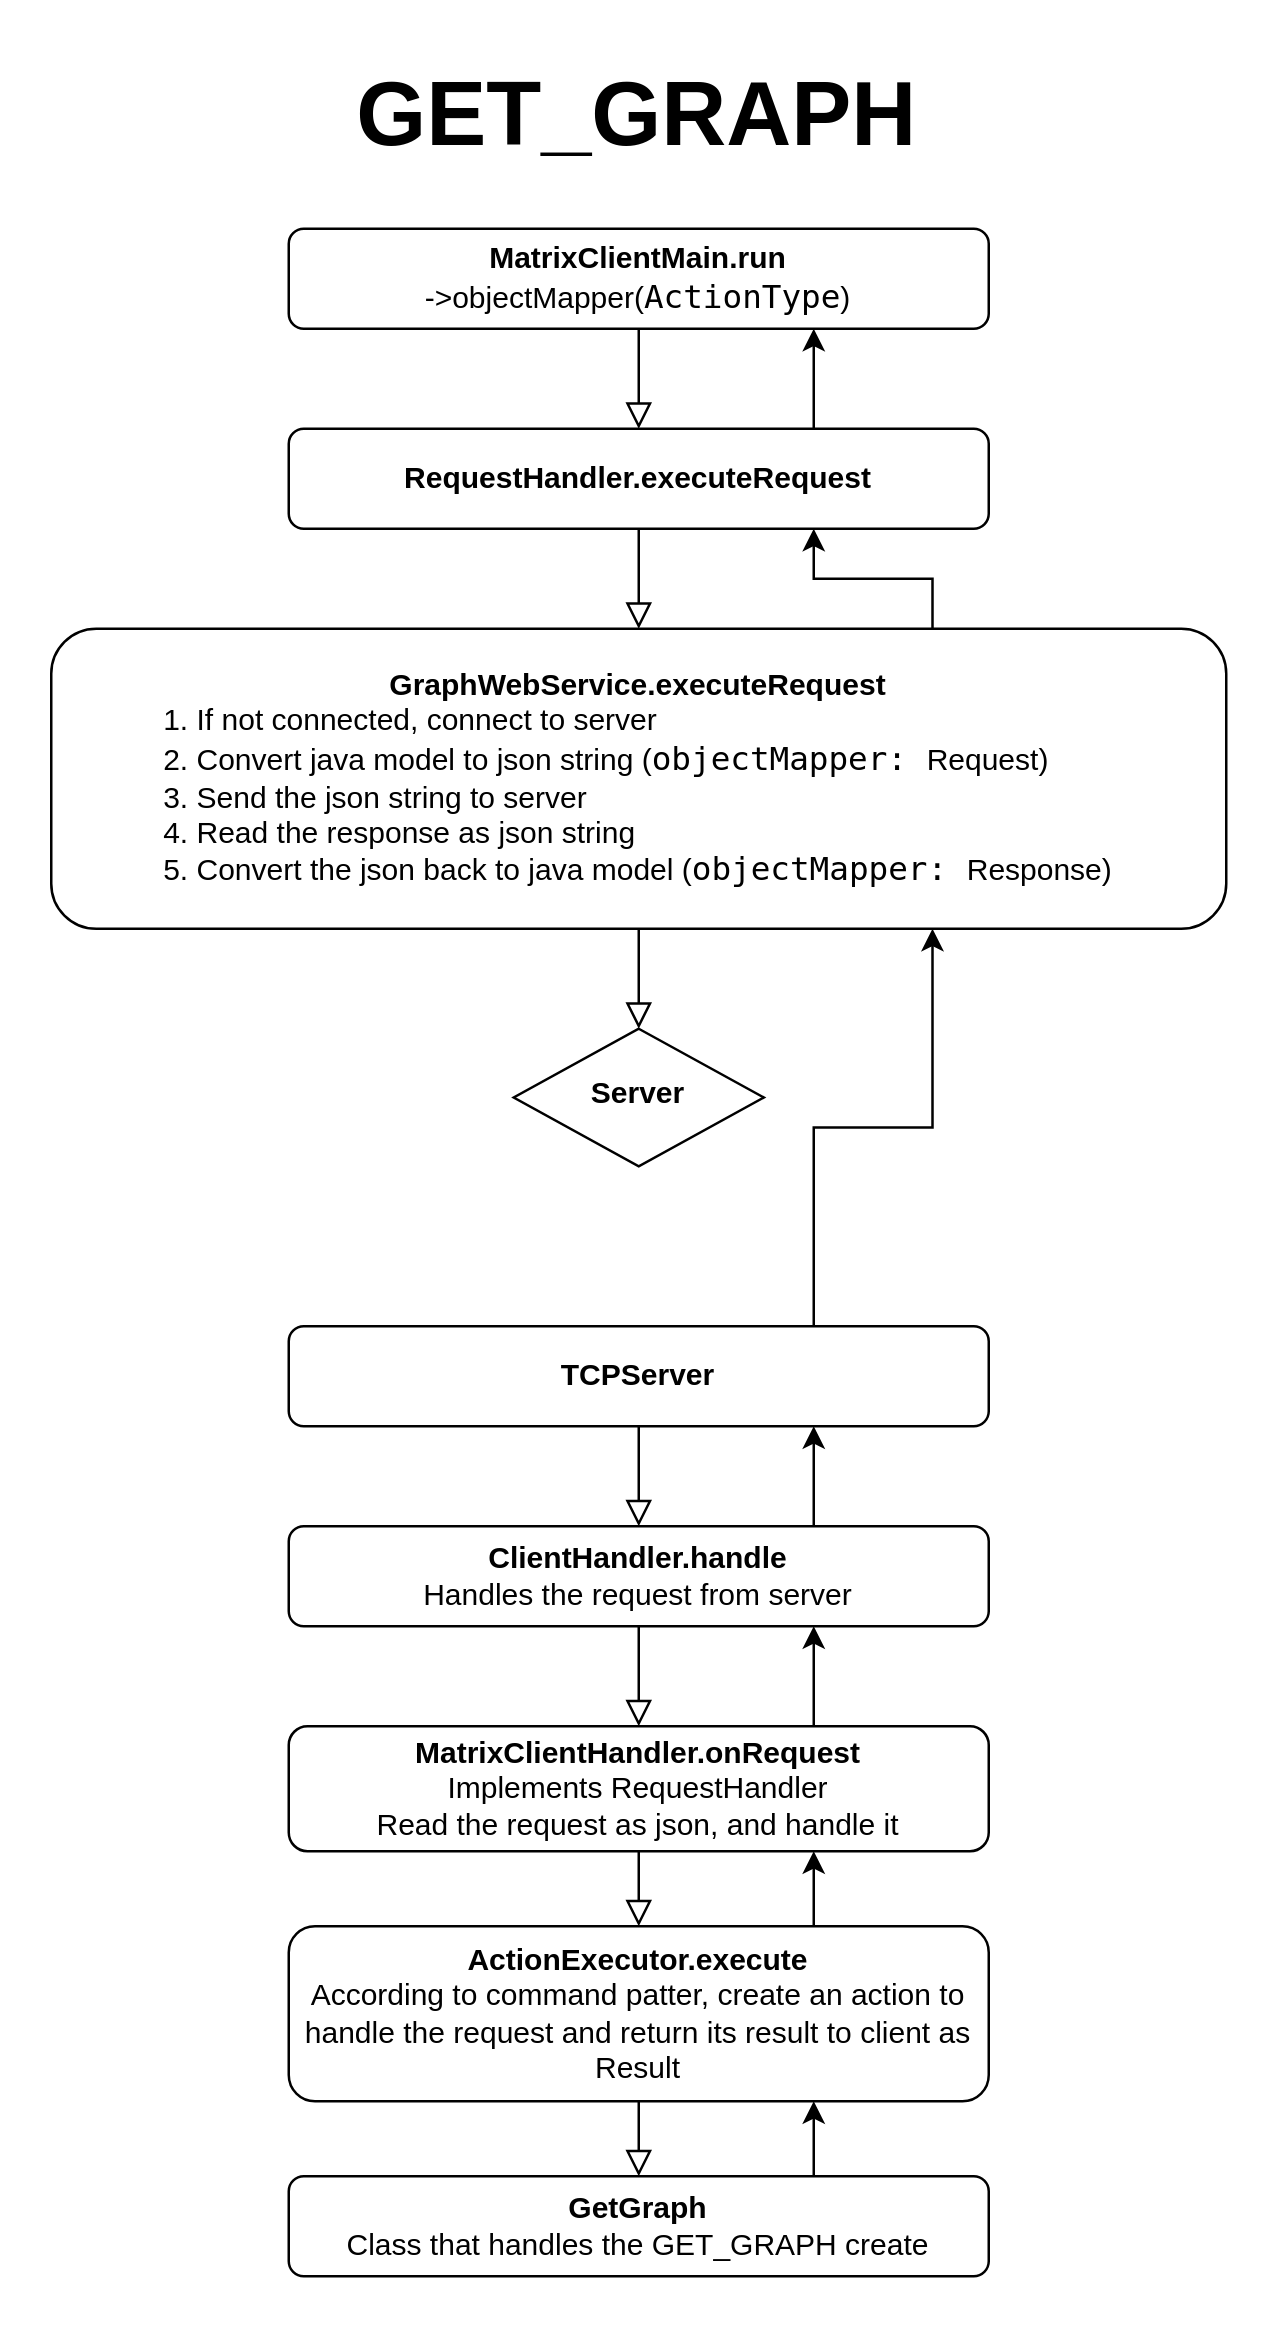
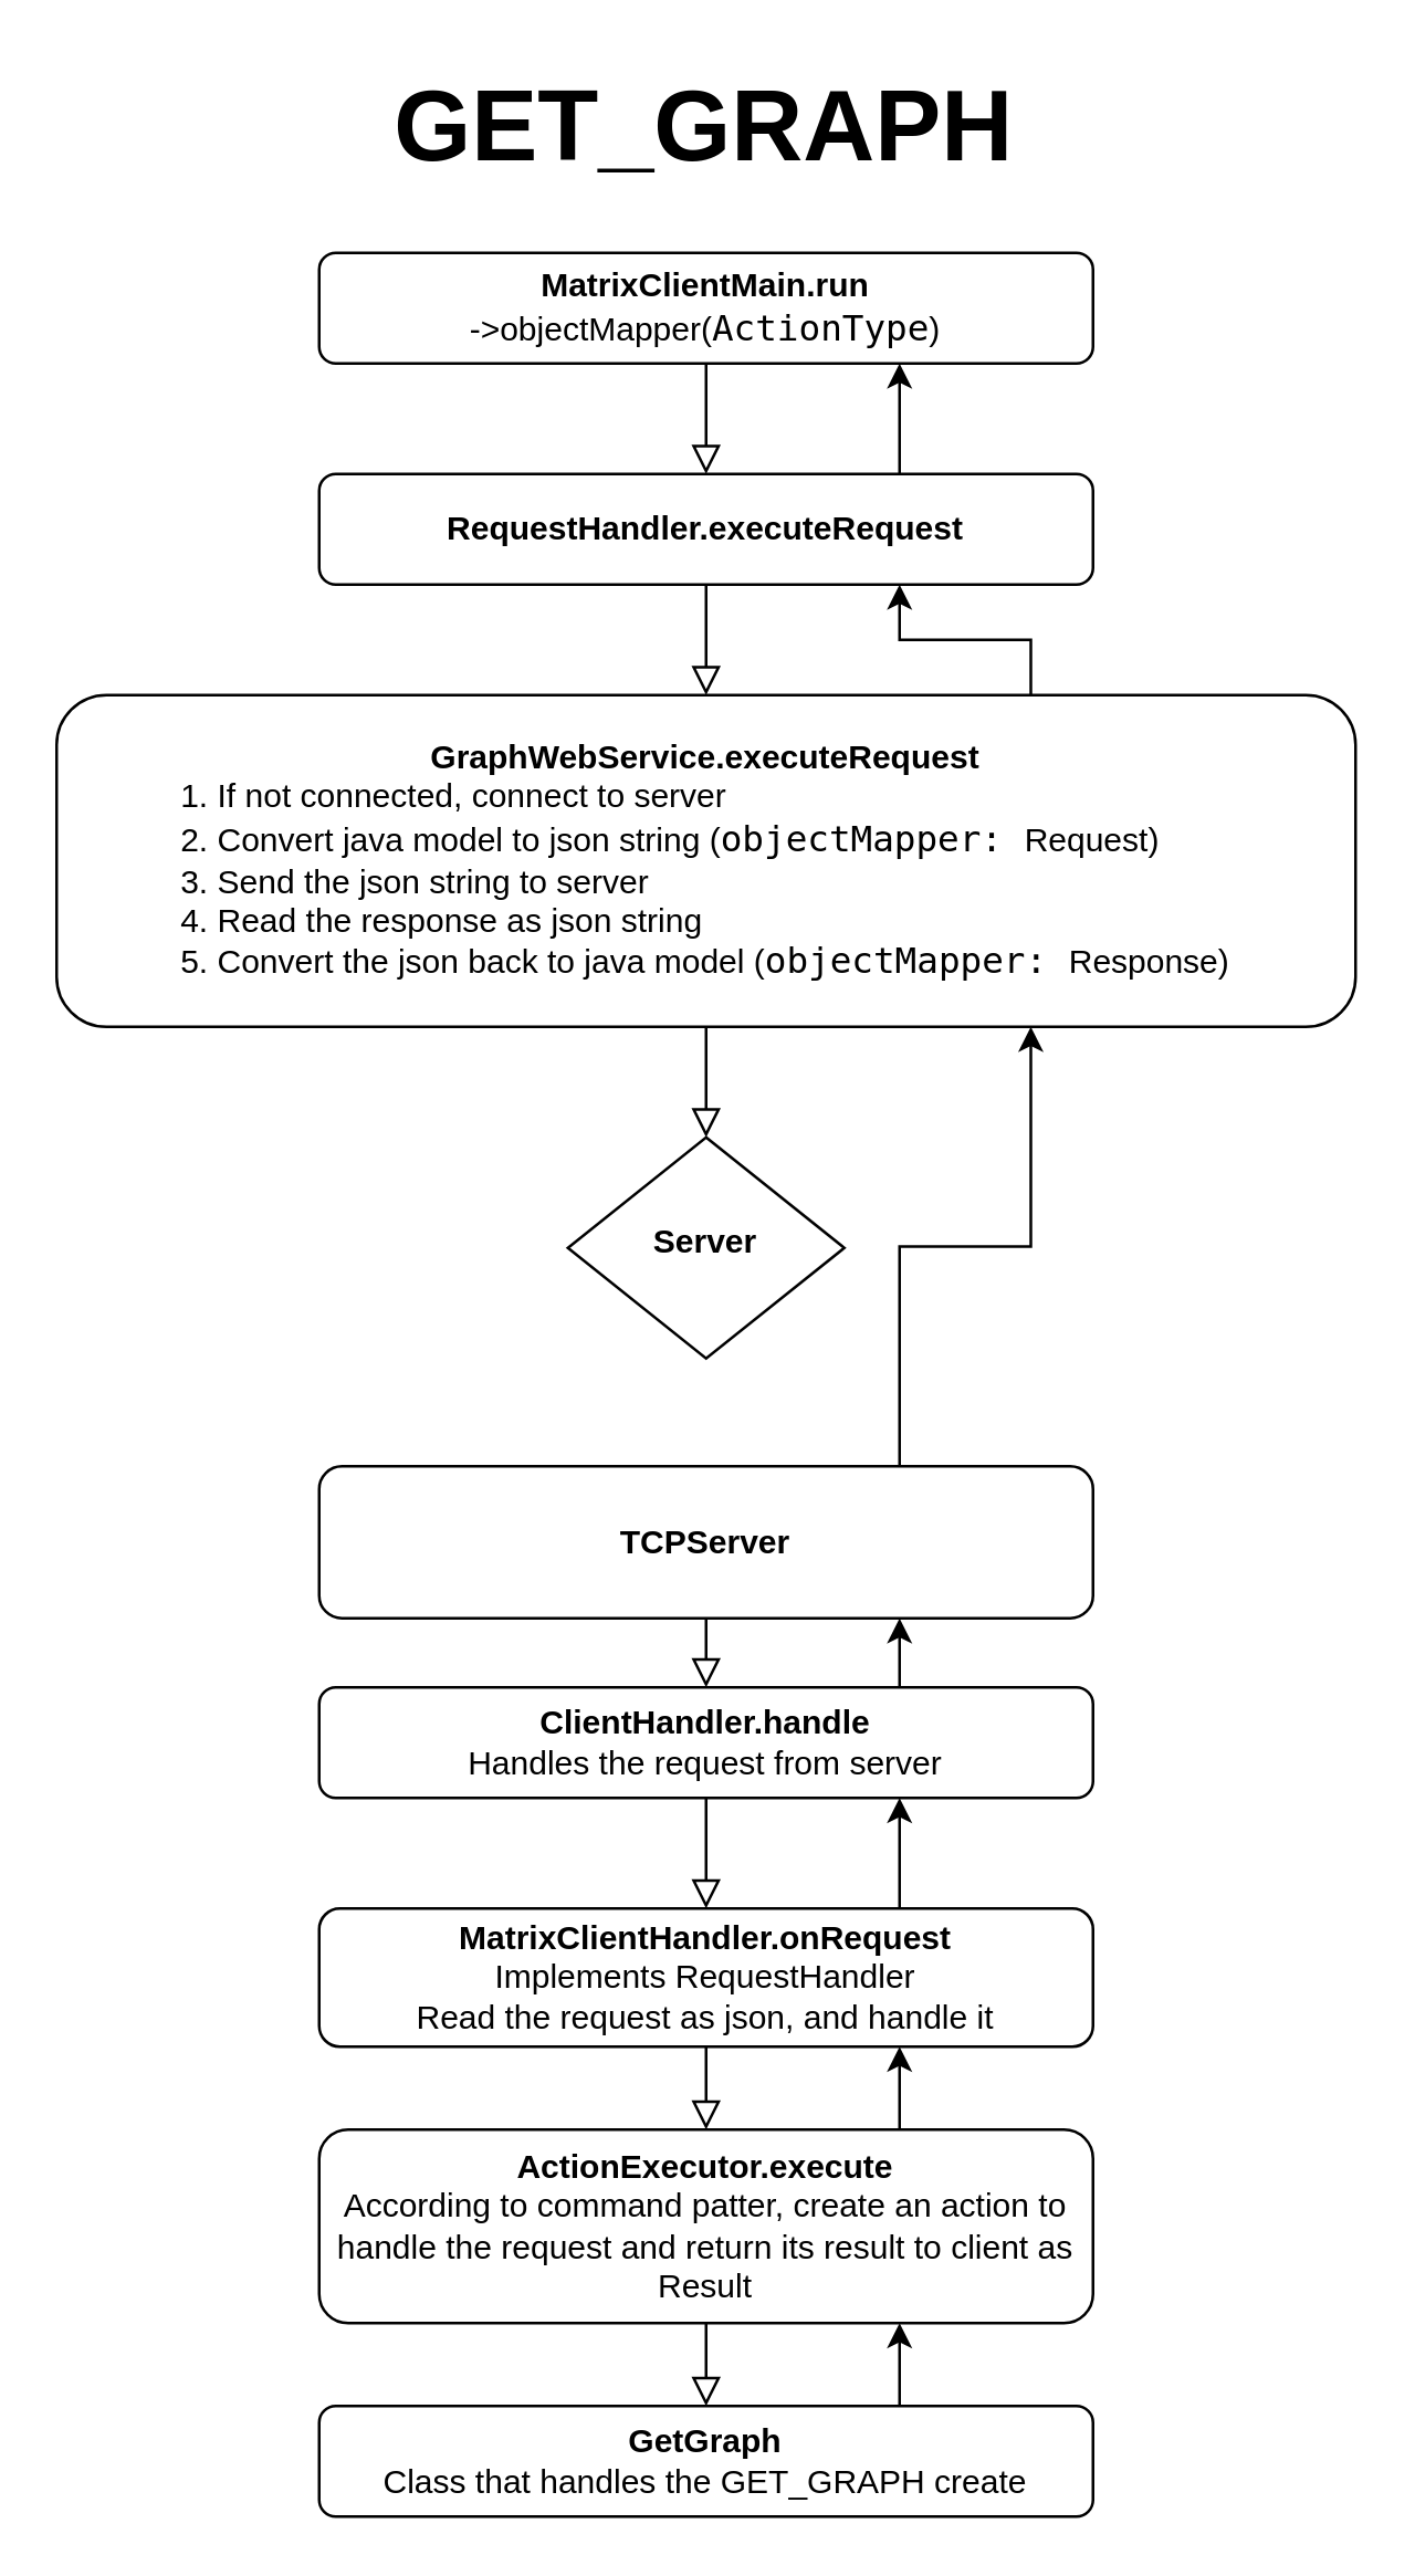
  <mxCell id="0" />
  <mxCell id="1" parent="0" />
  <mxCell id="2" value="" style="rounded=0;html=1;jettySize=auto;orthogonalLoop=1;fontSize=11;endArrow=block;endFill=0;endSize=8;strokeWidth=1;shadow=0;labelBackgroundColor=none;edgeStyle=orthogonalEdgeStyle;entryX=0.5;entryY=0;entryDx=0;entryDy=0;" parent="1" source="3" target="5" edge="1"><mxGeometry relative="1" as="geometry"><mxPoint x="175" y="181" as="targetPoint" /></mxGeometry></mxCell>
  <mxCell id="3" value="&lt;b&gt;MatrixClientMain.run&lt;br&gt;&lt;/b&gt;-&amp;gt;objectMapper(&lt;span style=&quot;font-family: &amp;#34;jetbrains mono&amp;#34; , monospace ; font-size: 9.8pt&quot;&gt;ActionType&lt;/span&gt;&lt;span&gt;)&lt;/span&gt;" style="rounded=1;whiteSpace=wrap;html=1;fontSize=12;glass=0;strokeWidth=1;shadow=0;" parent="1" vertex="1"><mxGeometry x="115" y="91" width="280" height="40" as="geometry" /></mxCell>
  <mxCell id="4" style="edgeStyle=orthogonalEdgeStyle;rounded=0;orthogonalLoop=1;jettySize=auto;html=1;exitX=0.75;exitY=0;exitDx=0;exitDy=0;entryX=0.75;entryY=1;entryDx=0;entryDy=0;" edge="1" parent="1" source="5" target="3"><mxGeometry relative="1" as="geometry" /></mxCell>
  <mxCell id="5" value="&lt;b&gt;RequestHandler.executeRequest&lt;/b&gt;" style="rounded=1;whiteSpace=wrap;html=1;fontSize=12;glass=0;strokeWidth=1;shadow=0;" parent="1" vertex="1"><mxGeometry x="115" y="171" width="280" height="40" as="geometry" /></mxCell>
- <mxCell id="6" value="&lt;b&gt;Server&lt;/b&gt;" style="rhombus;whiteSpace=wrap;html=1;shadow=0;fontFamily=Helvetica;fontSize=12;align=center;strokeWidth=1;spacing=6;spacingTop=-4;" parent="1" vertex="1"><mxGeometry x="205" y="411" width="100" height="55" as="geometry" /></mxCell>
+ <mxCell id="6" value="&lt;b&gt;Server&lt;/b&gt;" style="rhombus;whiteSpace=wrap;html=1;shadow=0;fontFamily=Helvetica;fontSize=12;align=center;strokeWidth=1;spacing=6;spacingTop=-4;" parent="1" vertex="1"><mxGeometry x="205" y="411" width="100" height="80" as="geometry" /></mxCell>
  <mxCell id="7" value="" style="rounded=0;html=1;jettySize=auto;orthogonalLoop=1;fontSize=11;endArrow=block;endFill=0;endSize=8;strokeWidth=1;shadow=0;labelBackgroundColor=none;edgeStyle=orthogonalEdgeStyle;entryX=0.5;entryY=0;entryDx=0;entryDy=0;exitX=0.5;exitY=1;exitDx=0;exitDy=0;" edge="1" parent="1" target="9" source="5"><mxGeometry relative="1" as="geometry"><mxPoint x="245" y="141" as="sourcePoint" /><mxPoint x="165" y="191" as="targetPoint" /></mxGeometry></mxCell>
  <mxCell id="8" style="edgeStyle=orthogonalEdgeStyle;rounded=0;orthogonalLoop=1;jettySize=auto;html=1;exitX=0.75;exitY=0;exitDx=0;exitDy=0;entryX=0.75;entryY=1;entryDx=0;entryDy=0;" edge="1" parent="1" source="9" target="5"><mxGeometry relative="1" as="geometry" /></mxCell>
  <mxCell id="9" value="&lt;b&gt;GraphWebService.executeRequest&lt;br&gt;&lt;div style=&quot;text-align: left&quot;&gt;&lt;span style=&quot;font-weight: normal&quot;&gt;1. If not connected, connect to server&lt;/span&gt;&lt;/div&gt;&lt;/b&gt;&lt;div style=&quot;text-align: left&quot;&gt;&lt;span&gt;2. Convert java model to json string (&lt;/span&gt;&lt;span style=&quot;font-family: &amp;#34;jetbrains mono&amp;#34; , monospace ; font-size: 9.8pt&quot;&gt;objectMapper:&amp;nbsp;&lt;/span&gt;&lt;span&gt;Request)&lt;/span&gt;&lt;/div&gt;&lt;div style=&quot;text-align: left&quot;&gt;&lt;span&gt;3. Send the json string to server&lt;/span&gt;&lt;/div&gt;&lt;div style=&quot;text-align: left&quot;&gt;&lt;span&gt;4. Read the response as json string&lt;/span&gt;&lt;/div&gt;&lt;div style=&quot;text-align: left&quot;&gt;&lt;span&gt;5. Convert the json back to java model (&lt;/span&gt;&lt;span style=&quot;font-family: &amp;#34;jetbrains mono&amp;#34; , monospace ; font-size: 9.8pt&quot;&gt;objectMapper:&amp;nbsp;&lt;/span&gt;&lt;span&gt;Response)&lt;/span&gt;&lt;/div&gt;" style="rounded=1;whiteSpace=wrap;html=1;fontSize=12;glass=0;strokeWidth=1;shadow=0;" vertex="1" parent="1"><mxGeometry x="20" y="251" width="470" height="120" as="geometry" /></mxCell>
  <mxCell id="10" value="" style="rounded=0;html=1;jettySize=auto;orthogonalLoop=1;fontSize=11;endArrow=block;endFill=0;endSize=8;strokeWidth=1;shadow=0;labelBackgroundColor=none;edgeStyle=orthogonalEdgeStyle;entryX=0.5;entryY=0;entryDx=0;entryDy=0;exitX=0.5;exitY=1;exitDx=0;exitDy=0;" edge="1" parent="1" source="9" target="6"><mxGeometry relative="1" as="geometry"><mxPoint x="265" y="221" as="sourcePoint" /><mxPoint x="265" y="261" as="targetPoint" /></mxGeometry></mxCell>
  <mxCell id="11" value="&lt;b&gt;&lt;font style=&quot;font-size: 36px&quot;&gt;GET_GRAPH&lt;/font&gt;&lt;/b&gt;" style="text;html=1;strokeColor=none;fillColor=none;align=center;verticalAlign=middle;whiteSpace=wrap;rounded=0;" vertex="1" parent="1"><mxGeometry x="134" y="20" width="241" height="50" as="geometry" /></mxCell>
  <mxCell id="12" style="edgeStyle=orthogonalEdgeStyle;rounded=0;orthogonalLoop=1;jettySize=auto;html=1;exitX=0.75;exitY=0;exitDx=0;exitDy=0;entryX=0.75;entryY=1;entryDx=0;entryDy=0;" edge="1" parent="1" source="13" target="9"><mxGeometry relative="1" as="geometry" /></mxCell>
- <mxCell id="13" value="&lt;b&gt;TCPServer&lt;/b&gt;" style="rounded=1;whiteSpace=wrap;html=1;fontSize=12;glass=0;strokeWidth=1;shadow=0;" vertex="1" parent="1"><mxGeometry x="115" y="530" width="280" height="40" as="geometry" /></mxCell>
+ <mxCell id="13" value="&lt;b&gt;TCPServer&lt;/b&gt;" style="rounded=1;whiteSpace=wrap;html=1;fontSize=12;glass=0;strokeWidth=1;shadow=0;" vertex="1" parent="1"><mxGeometry x="115" y="530" width="280" height="55" as="geometry" /></mxCell>
  <mxCell id="14" style="edgeStyle=orthogonalEdgeStyle;rounded=0;orthogonalLoop=1;jettySize=auto;html=1;exitX=0.75;exitY=0;exitDx=0;exitDy=0;entryX=0.75;entryY=1;entryDx=0;entryDy=0;" edge="1" parent="1" source="15" target="13"><mxGeometry relative="1" as="geometry" /></mxCell>
  <mxCell id="15" value="&lt;b&gt;ClientHandler.handle&lt;/b&gt;&lt;br&gt;Handles the request from server" style="rounded=1;whiteSpace=wrap;html=1;fontSize=12;glass=0;strokeWidth=1;shadow=0;" vertex="1" parent="1"><mxGeometry x="115" y="610" width="280" height="40" as="geometry" /></mxCell>
  <mxCell id="16" style="edgeStyle=orthogonalEdgeStyle;rounded=0;orthogonalLoop=1;jettySize=auto;html=1;exitX=0.75;exitY=0;exitDx=0;exitDy=0;entryX=0.75;entryY=1;entryDx=0;entryDy=0;" edge="1" parent="1" source="17" target="15"><mxGeometry relative="1" as="geometry" /></mxCell>
  <mxCell id="17" value="&lt;b&gt;MatrixClientHandler.onRequest&lt;/b&gt;&lt;br&gt;Implements RequestHandler&lt;br&gt;Read the request as json, and handle it" style="rounded=1;whiteSpace=wrap;html=1;fontSize=12;glass=0;strokeWidth=1;shadow=0;" vertex="1" parent="1"><mxGeometry x="115" y="690" width="280" height="50" as="geometry" /></mxCell>
  <mxCell id="18" value="" style="rounded=0;html=1;jettySize=auto;orthogonalLoop=1;fontSize=11;endArrow=block;endFill=0;endSize=8;strokeWidth=1;shadow=0;labelBackgroundColor=none;edgeStyle=orthogonalEdgeStyle;entryX=0.5;entryY=0;entryDx=0;entryDy=0;exitX=0.5;exitY=1;exitDx=0;exitDy=0;" edge="1" parent="1" source="13" target="15"><mxGeometry relative="1" as="geometry"><mxPoint x="265" y="501" as="sourcePoint" /><mxPoint x="265" y="540" as="targetPoint" /></mxGeometry></mxCell>
  <mxCell id="19" value="" style="rounded=0;html=1;jettySize=auto;orthogonalLoop=1;fontSize=11;endArrow=block;endFill=0;endSize=8;strokeWidth=1;shadow=0;labelBackgroundColor=none;edgeStyle=orthogonalEdgeStyle;exitX=0.5;exitY=1;exitDx=0;exitDy=0;" edge="1" parent="1" source="15" target="17"><mxGeometry relative="1" as="geometry"><mxPoint x="275" y="511" as="sourcePoint" /><mxPoint x="275" y="550" as="targetPoint" /></mxGeometry></mxCell>
  <mxCell id="20" style="edgeStyle=orthogonalEdgeStyle;rounded=0;orthogonalLoop=1;jettySize=auto;html=1;exitX=0.75;exitY=0;exitDx=0;exitDy=0;entryX=0.75;entryY=1;entryDx=0;entryDy=0;" edge="1" parent="1" source="21" target="17"><mxGeometry relative="1" as="geometry" /></mxCell>
  <mxCell id="21" value="&lt;b&gt;ActionExecutor.execute&lt;/b&gt;&lt;br&gt;According to command patter, create an action to handle the request and return its result to client as Result" style="rounded=1;whiteSpace=wrap;html=1;fontSize=12;glass=0;strokeWidth=1;shadow=0;" vertex="1" parent="1"><mxGeometry x="115" y="770" width="280" height="70" as="geometry" /></mxCell>
  <mxCell id="22" value="" style="rounded=0;html=1;jettySize=auto;orthogonalLoop=1;fontSize=11;endArrow=block;endFill=0;endSize=8;strokeWidth=1;shadow=0;labelBackgroundColor=none;edgeStyle=orthogonalEdgeStyle;exitX=0.5;exitY=1;exitDx=0;exitDy=0;entryX=0.5;entryY=0;entryDx=0;entryDy=0;" edge="1" parent="1" source="17" target="21"><mxGeometry relative="1" as="geometry"><mxPoint x="265" y="660" as="sourcePoint" /><mxPoint x="265" y="700" as="targetPoint" /></mxGeometry></mxCell>
  <mxCell id="23" value="&lt;b&gt;GetGraph&lt;/b&gt;&lt;br&gt;Class that handles the GET_GRAPH create" style="rounded=1;whiteSpace=wrap;html=1;fontSize=12;glass=0;strokeWidth=1;shadow=0;" vertex="1" parent="1"><mxGeometry x="115" y="870" width="280" height="40" as="geometry" /></mxCell>
  <mxCell id="24" value="" style="rounded=0;html=1;jettySize=auto;orthogonalLoop=1;fontSize=11;endArrow=block;endFill=0;endSize=8;strokeWidth=1;shadow=0;labelBackgroundColor=none;edgeStyle=orthogonalEdgeStyle;exitX=0.5;exitY=1;exitDx=0;exitDy=0;entryX=0.5;entryY=0;entryDx=0;entryDy=0;" edge="1" parent="1" source="21" target="23"><mxGeometry relative="1" as="geometry"><mxPoint x="265" y="750" as="sourcePoint" /><mxPoint x="265" y="780" as="targetPoint" /></mxGeometry></mxCell>
  <mxCell id="25" style="edgeStyle=orthogonalEdgeStyle;rounded=0;orthogonalLoop=1;jettySize=auto;html=1;exitX=0.75;exitY=0;exitDx=0;exitDy=0;entryX=0.75;entryY=1;entryDx=0;entryDy=0;" edge="1" parent="1" source="23" target="21"><mxGeometry relative="1" as="geometry"><mxPoint x="335" y="780" as="sourcePoint" /><mxPoint x="335" y="750" as="targetPoint" /></mxGeometry></mxCell>
